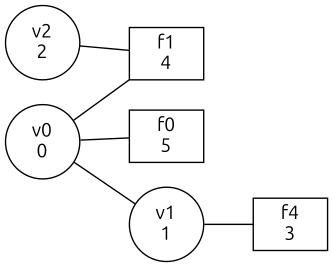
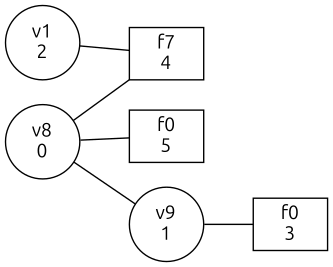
  graph {
    fontname=Ubuntu
    rankdir=LR
    node [fontname=Ubuntu]
    edge [fontname=Ubuntu]
-   n1 [label="v0\n0"]
-   n2 [label="f1\n4" shape=box]
+   n1 [label="v8\n0"]
+   n2 [label="f7\n4" shape=box]
    n3 [label="f0\n5" shape=box]
-   n4 [label="v1\n1"]
-   n5 [label="f4\n3" shape=box]
-   n6 [label="v2\n2"]
+   n4 [label="v9\n1"]
+   n5 [label="f0\n3" shape=box]
+   n6 [label="v1\n2"]
    n1 -- n2
    n1 -- n3
    n1 -- n4
    n4 -- n5
    n6 -- n2
  }
